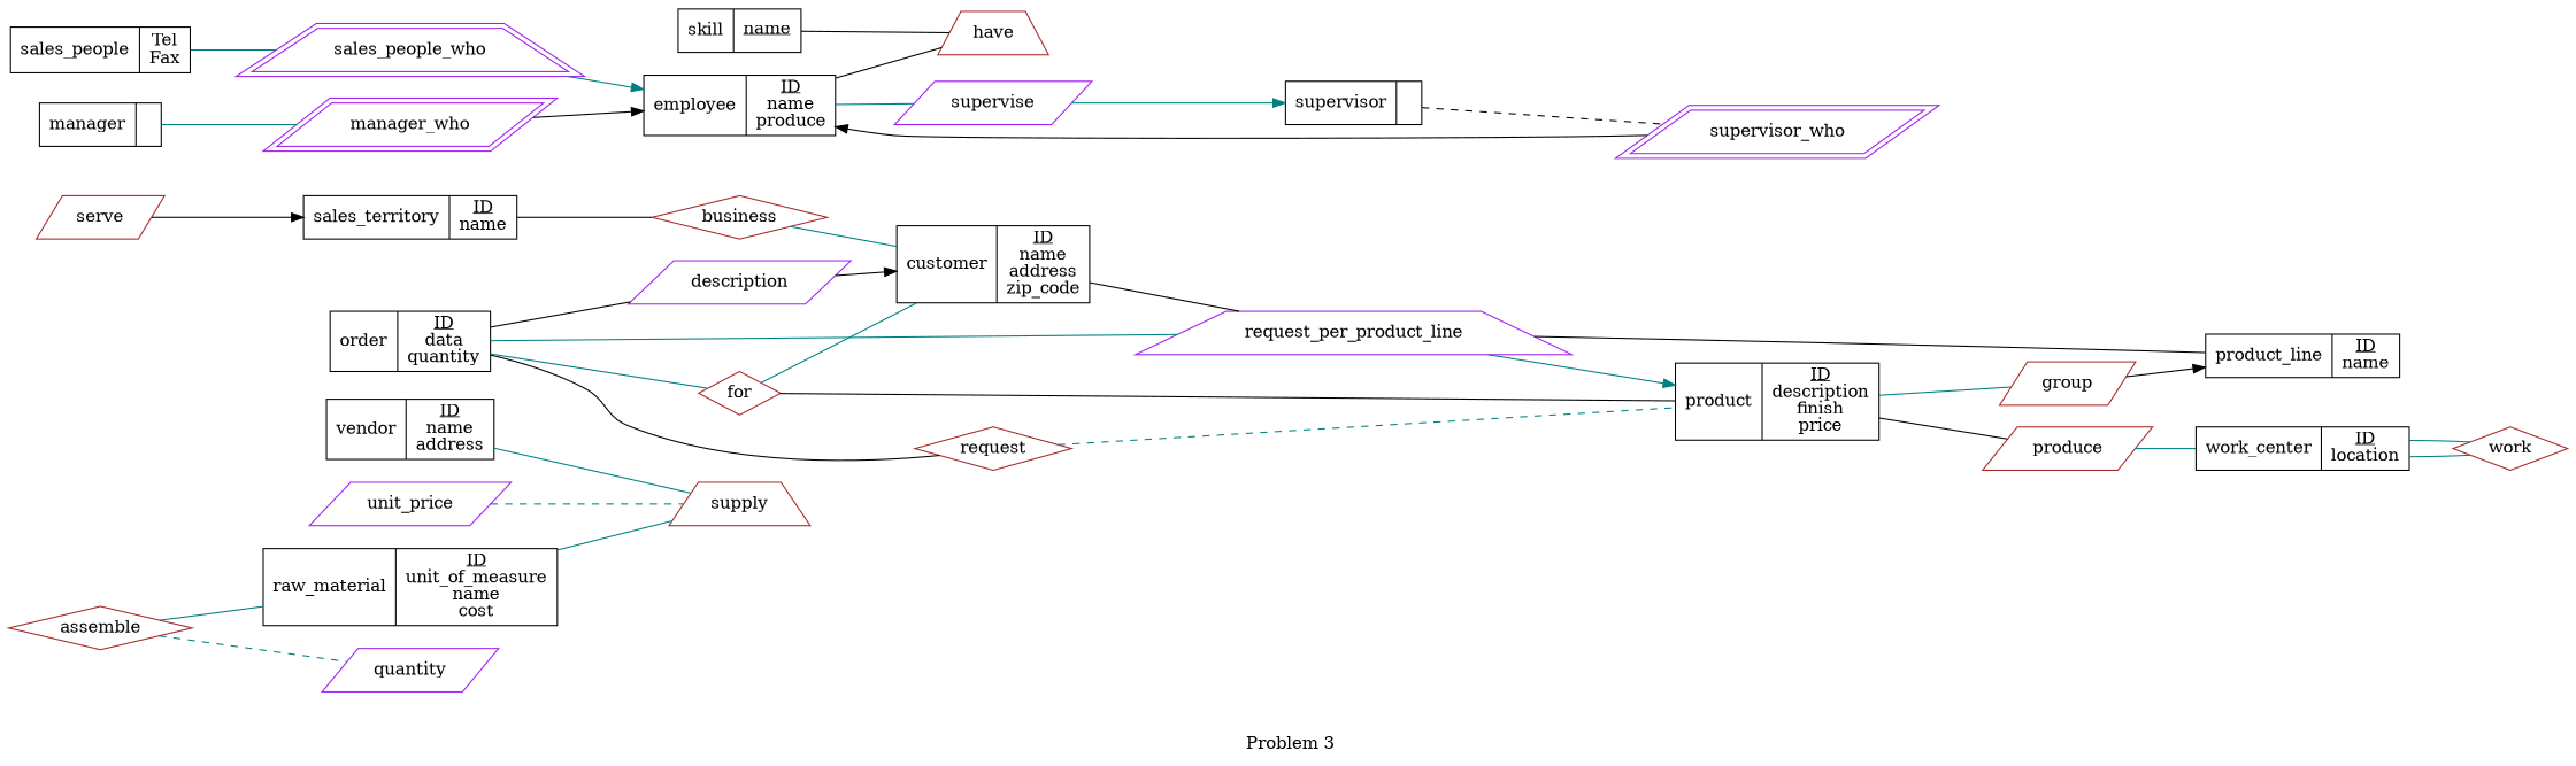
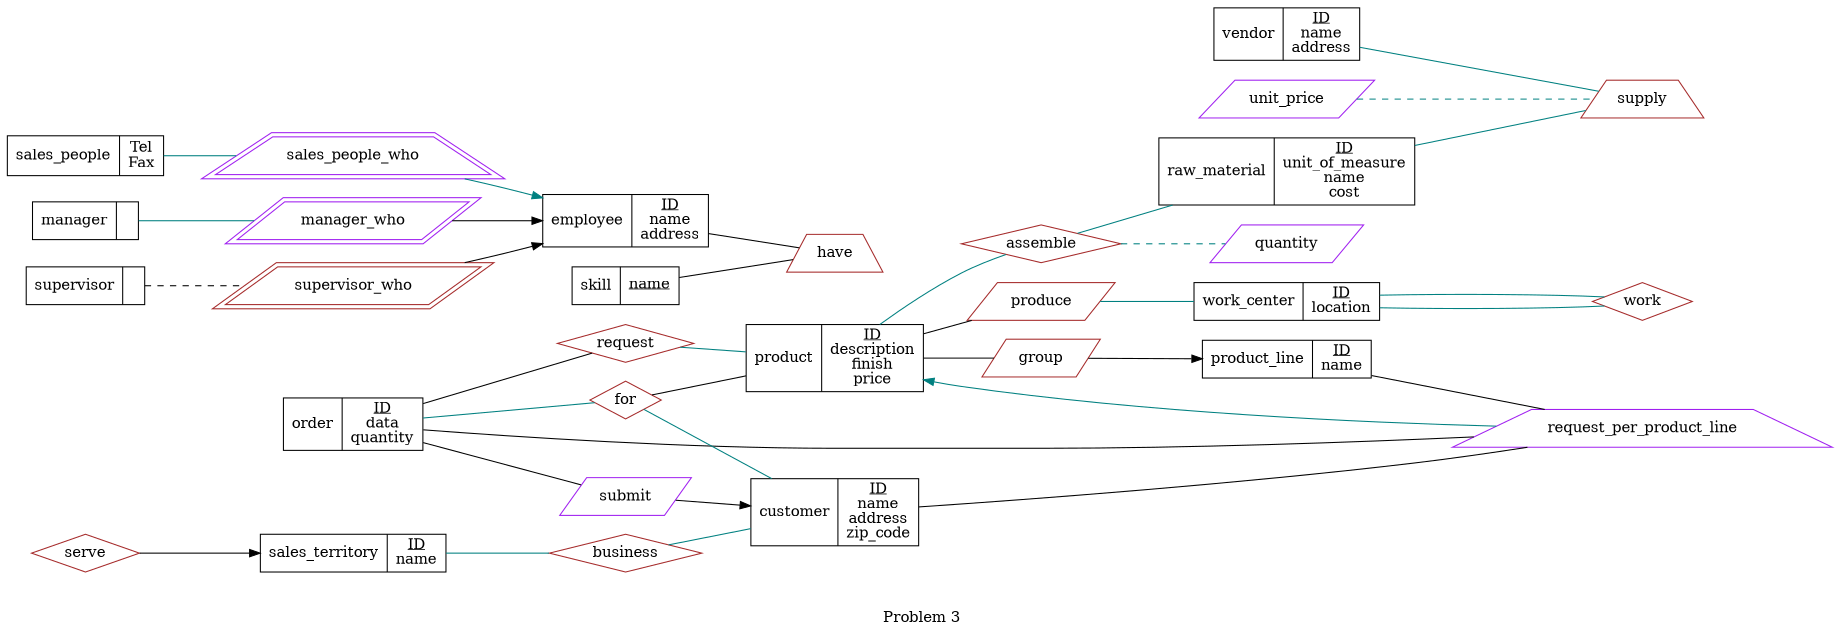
  graph {
    label="\n\n Problem 3"
    rankdir=LR
    node [shape=record]
    edge [color=teal]
    n1 [label=<{raw_material|<u>ID</u><br/>unit_of_measure<br/>name<br/>cost<br/>}>]
    n2 [label=<{vendor|<u>ID</u><br/>name<br/>address<br/>}>]
    n3 [label=<{sales_territory|<u>ID</u><br/>name<br/>}>]
    n4 [label=<{sales_people|Tel<br/>Fax<br/>}>]
    n5 [label=<{product|<u>ID</u><br/>description<br/>finish<br/>price<br/>}>]
    n6 [label=<{customer|<u>ID</u><br/>name<br/>address<br/>zip_code<br/>}>]
    n7 [label=<{product_line|<u>ID</u><br/>name<br/>}>]
    n8 [label=<{order|<u>ID</u><br/>data<br/>quantity<br/>}>]
    n9 [label=<{work_center|<u>ID</u><br/>location<br/>}>]
-   n10 [label=<{employee|<u>ID</u><br/>name<br/>produce<br/>}>]
+   n10 [label=<{employee|<u>ID</u><br/>name<br/>address<br/>}>]
    n11 [label=<{manager|}>]
    n12 [label=<{supervisor|}>]
    n13 [label=<{skill|<u>name</u>}>]
    supply [color=brown shape=trapezium]
-   serve [color=brown shape=parallelogram]
+   serve [color=brown shape=diamond]
    business [color=brown shape=diamond]
    assemble [color=brown shape=diamond]
    produce [color=brown shape=parallelogram]
    group [color=brown shape=parallelogram]
    request [color=brown shape=diamond]
    request_per_product_line [color=purple shape=trapezium]
    for [color=brown shape=diamond]
-   submit [color=purple shape=parallelogram label=description]
+   submit [color=purple shape=parallelogram]
    work [color=brown shape=diamond]
    have [color=brown shape=trapezium]
-   supervise [color=purple shape=parallelogram]
    manager_who [color=purple peripheries=2 shape=parallelogram]
-   supervisor_who [color=purple peripheries=2 shape=parallelogram]
+   supervisor_who [color=brown peripheries=2 shape=parallelogram]
    sales_people_who [color=purple peripheries=2 shape=trapezium]
    unit_price [color=purple shape=parallelogram]
    quantity [color=purple shape=parallelogram]
    subgraph sub_1 {
      n1
      n2
      n3
      n4
      n5
      n6
      n7
      n8
      n9
      n10
      n11
      n12
      n13
    }
    subgraph sub_2 {
      supply
      serve
      business
      assemble
      produce
      group
      request
      request_per_product_line
      for
      submit
      work
      have
-     supervise
    }
    subgraph sub_3 {
      manager_who
      supervisor_who
      sales_people_who
    }
    subgraph sub_4 {
      unit_price
      quantity
    }
    subgraph sub_5 {
      n2
      n5
      n6
      n7
      n8
      n9
      n13
      supply
      business
      produce
      request
      request_per_product_line
      for
      work
      have
    }
    subgraph sub_6 {
      n6
      n7
      n10
      n12
      group
      submit
-     supervise
      manager_who
      supervisor_who
      sales_people_who
    }
    subgraph sub_7 {
      n3
      n5
      serve
      request_per_product_line
    }
    subgraph sub_8 {
      n1
      n3
      n4
      n5
      n8
      n9
      n10
      n11
      n12
      supply
      serve
      business
      assemble
      produce
      group
      request
      submit
      work
      have
-     supervise
      manager_who
      supervisor_who
      sales_people_who
    }
    subgraph sub_9 {
      supply
      assemble
      unit_price
      quantity
    }
    subgraph sub_10 {
    }
    n1 -- supply
    n2 -- supply [dir=none]
-   n3 -- business [color=black]
+   n3 -- business
    n4 -- sales_people_who
+   n5 -- assemble
    n5 -- produce [color=black]
-   n5 -- group
+   n5 -- group [color=black]
    n6 -- request_per_product_line [color=black dir=none]
    n7 -- request_per_product_line [color=black dir=none]
    n8 -- request [color=black dir=none]
-   n8 -- request_per_product_line [dir=none]
+   n8 -- request_per_product_line [color=black dir=none]
    n8 -- for [dir=none]
    n8 -- submit [color=black]
    n9 -- work
    n10 -- have [color=black]
-   n10 -- supervise
    n11 -- manager_who
    n12 -- supervisor_who [color=black style=dashed]
    n13 -- have [color=black dir=none]
    serve -- n3 [color=black dir=forward]
    business -- n6 [dir=none]
    assemble -- n1
    assemble -- quantity [style=dashed]
    produce -- n9 [dir=none]
    group -- n7 [color=black dir=forward]
-   request -- n5 [style=dashed]
+   request -- n5
    request_per_product_line -- n5 [dir=forward]
    for -- n5 [color=black dir=none]
    for -- n6 [dir=none]
    submit -- n6 [color=black dir=forward]
    work -- n9 [dir=none]
-   supervise -- n12 [dir=forward]
    manager_who -- n10 [color=black dir=forward]
    supervisor_who -- n10 [color=black dir=forward]
    sales_people_who -- n10 [dir=forward]
    unit_price -- supply [style=dashed]
  }
